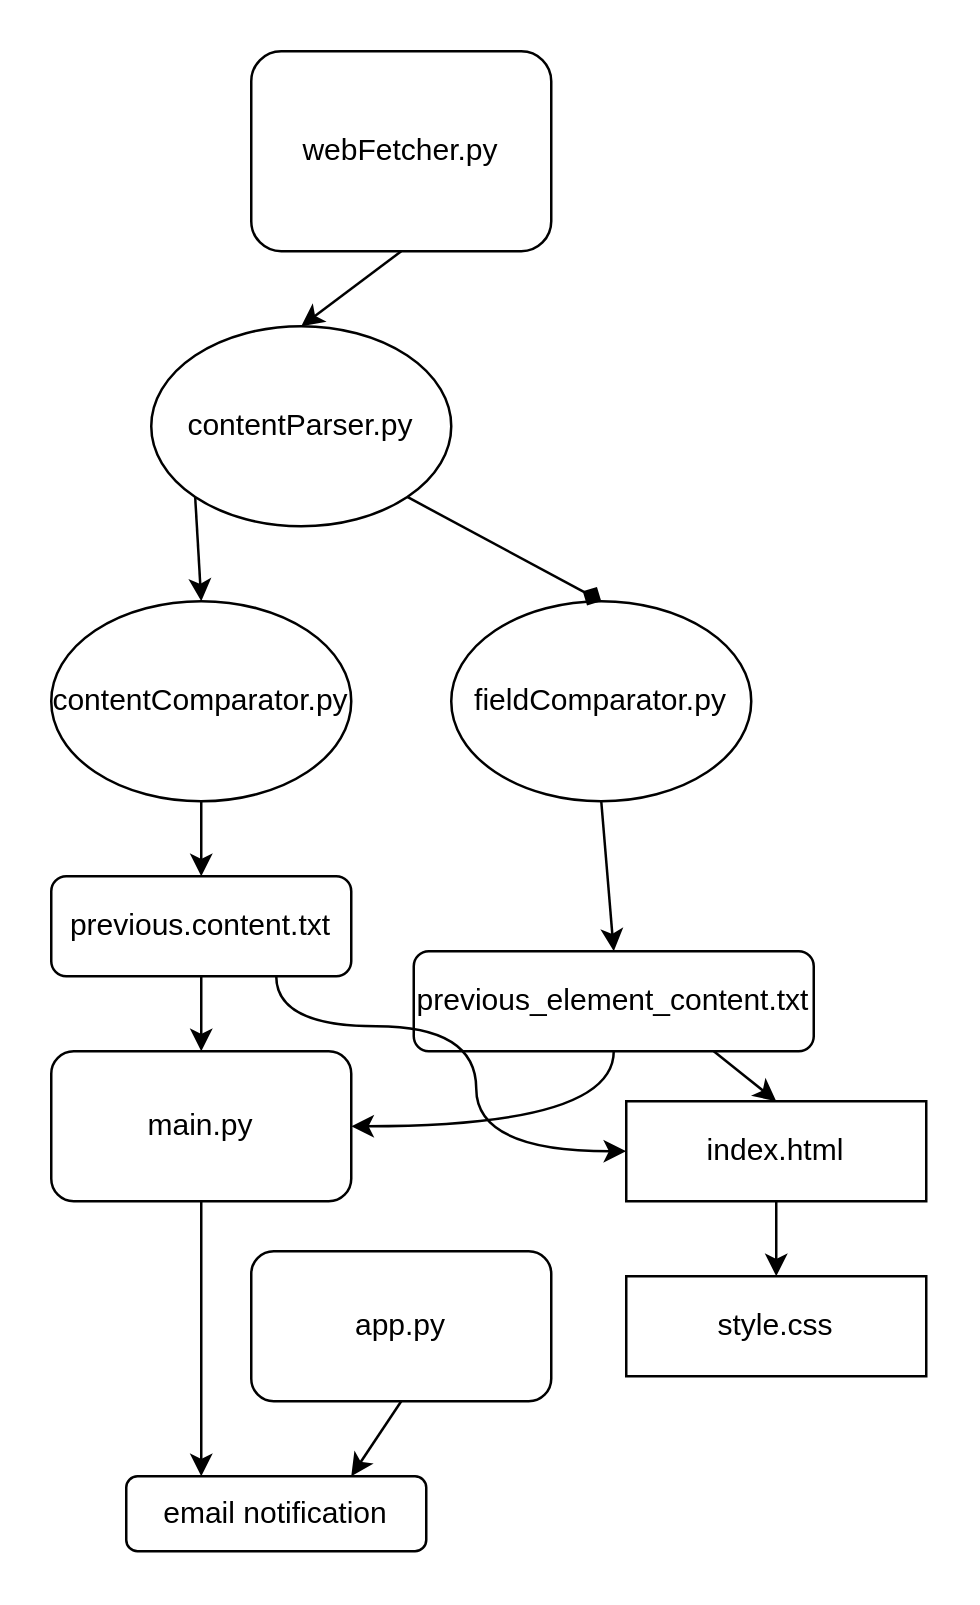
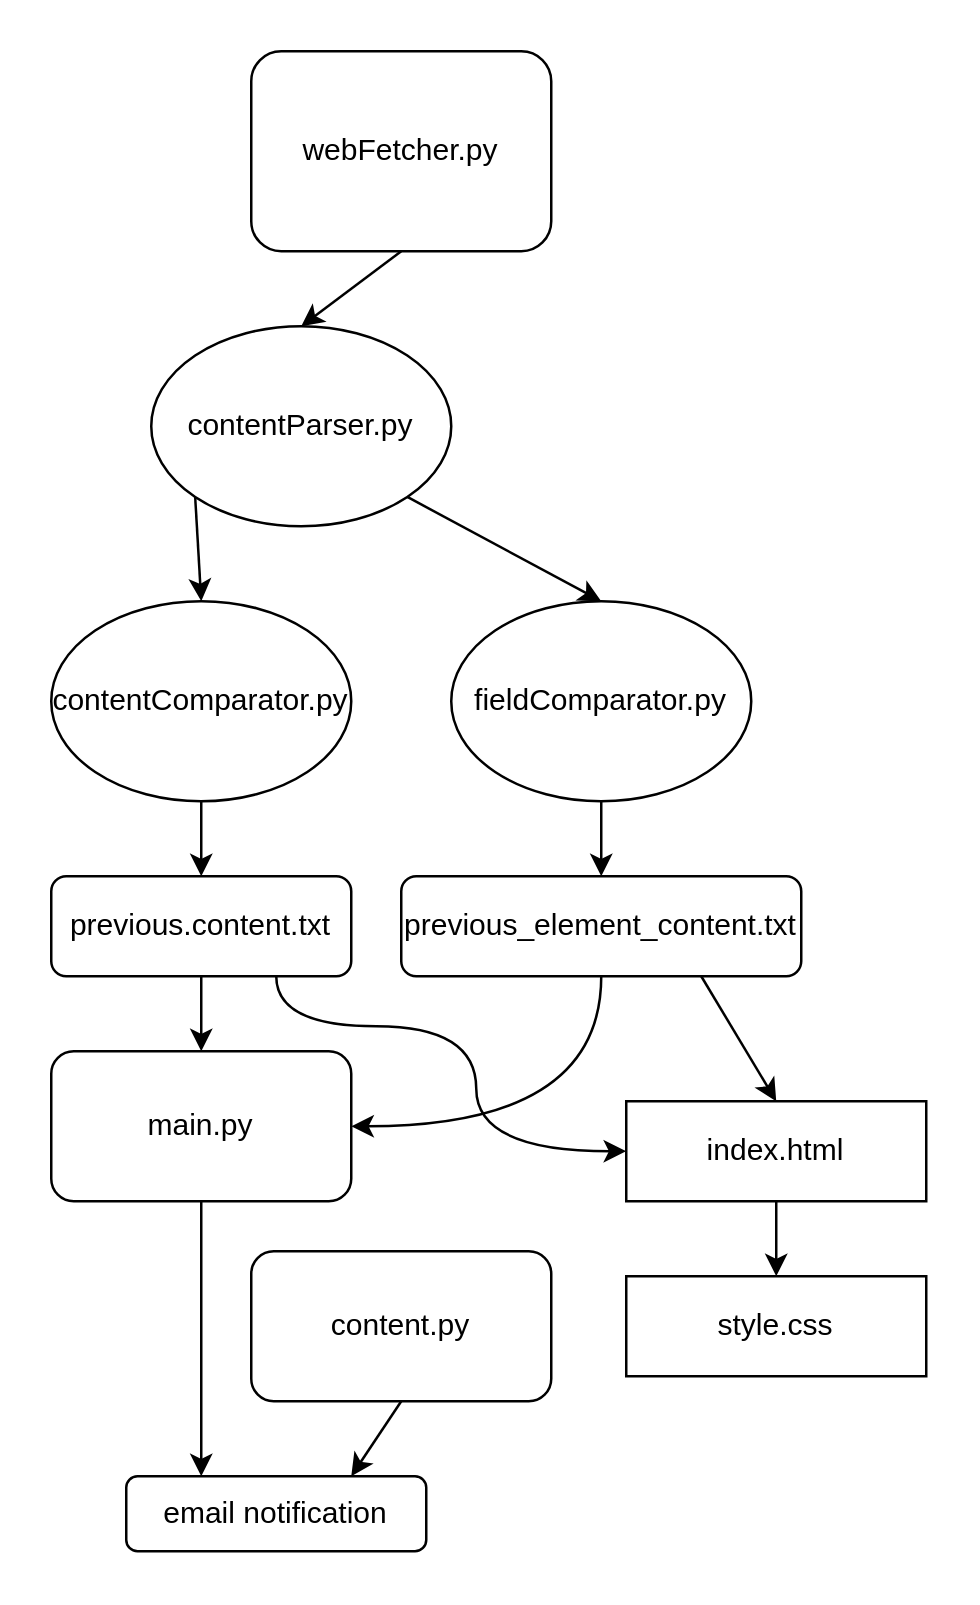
  <mxCell id="0" />
  <mxCell id="1" parent="0" />
  <mxCell id="2" value="webFetcher.py" style="whiteSpace=wrap;html=1;rounded=1;" vertex="1" parent="1"><mxGeometry x="100" y="20" width="120" height="80" as="geometry" /></mxCell>
  <mxCell id="3" value="contentParser.py" style="ellipse;whiteSpace=wrap;html=1;" vertex="1" parent="1"><mxGeometry x="60" y="130" width="120" height="80" as="geometry" /></mxCell>
  <mxCell id="4" value="contentComparator.py" style="ellipse;whiteSpace=wrap;html=1;" vertex="1" parent="1"><mxGeometry x="20" y="240" width="120" height="80" as="geometry" /></mxCell>
  <mxCell id="5" value="fieldComparator.py" style="ellipse;whiteSpace=wrap;html=1;" vertex="1" parent="1"><mxGeometry x="180" y="240" width="120" height="80" as="geometry" /></mxCell>
  <mxCell id="6" value="" style="endArrow=classic;html=1;rounded=0;exitX=0.5;exitY=1;exitDx=0;exitDy=0;entryX=0.5;entryY=0;entryDx=0;entryDy=0;" edge="1" parent="1" source="2" target="3"><mxGeometry width="50" height="50" relative="1" as="geometry"><mxPoint x="260" y="280" as="sourcePoint" /><mxPoint x="310" y="230" as="targetPoint" /></mxGeometry></mxCell>
- <mxCell id="7" value="" style="endArrow=diamond;html=1;rounded=0;exitX=1;exitY=1;exitDx=0;exitDy=0;entryX=0.5;entryY=0;entryDx=0;entryDy=0;" edge="1" parent="1" source="3" target="5"><mxGeometry width="50" height="50" relative="1" as="geometry"><mxPoint x="170" y="110" as="sourcePoint" /><mxPoint x="170" y="150" as="targetPoint" /></mxGeometry></mxCell>
+ <mxCell id="7" value="" style="endArrow=classic;html=1;rounded=0;exitX=1;exitY=1;exitDx=0;exitDy=0;entryX=0.5;entryY=0;entryDx=0;entryDy=0;" edge="1" parent="1" source="3" target="5"><mxGeometry width="50" height="50" relative="1" as="geometry"><mxPoint x="170" y="110" as="sourcePoint" /><mxPoint x="170" y="150" as="targetPoint" /></mxGeometry></mxCell>
  <mxCell id="8" value="" style="endArrow=classic;html=1;rounded=0;exitX=0;exitY=1;exitDx=0;exitDy=0;entryX=0.5;entryY=0;entryDx=0;entryDy=0;" edge="1" parent="1" source="3" target="4"><mxGeometry width="50" height="50" relative="1" as="geometry"><mxPoint x="180" y="120" as="sourcePoint" /><mxPoint x="180" y="160" as="targetPoint" /></mxGeometry></mxCell>
- <mxCell id="9" value="previous_element_content.txt" style="rounded=1;whiteSpace=wrap;html=1;" vertex="1" parent="1"><mxGeometry x="165" y="380" width="160" height="40" as="geometry" /></mxCell>
+ <mxCell id="9" value="previous_element_content.txt" style="rounded=1;whiteSpace=wrap;html=1;" vertex="1" parent="1"><mxGeometry x="160" y="350" width="160" height="40" as="geometry" /></mxCell>
  <mxCell id="10" value="previous.content.txt" style="rounded=1;whiteSpace=wrap;html=1;" vertex="1" parent="1"><mxGeometry x="20" y="350" width="120" height="40" as="geometry" /></mxCell>
  <mxCell id="11" value="" style="endArrow=classic;html=1;rounded=0;exitX=0.5;exitY=1;exitDx=0;exitDy=0;entryX=0.5;entryY=0;entryDx=0;entryDy=0;" edge="1" parent="1" source="5" target="9"><mxGeometry width="50" height="50" relative="1" as="geometry"><mxPoint x="260" y="280" as="sourcePoint" /><mxPoint x="310" y="230" as="targetPoint" /></mxGeometry></mxCell>
  <mxCell id="12" value="" style="endArrow=classic;html=1;rounded=0;exitX=0.5;exitY=1;exitDx=0;exitDy=0;entryX=0.5;entryY=0;entryDx=0;entryDy=0;" edge="1" parent="1" source="4" target="10"><mxGeometry width="50" height="50" relative="1" as="geometry"><mxPoint x="250" y="350" as="sourcePoint" /><mxPoint x="250" y="390" as="targetPoint" /></mxGeometry></mxCell>
  <mxCell id="13" value="main.py" style="rounded=1;whiteSpace=wrap;html=1;" vertex="1" parent="1"><mxGeometry x="20" y="420" width="120" height="60" as="geometry" /></mxCell>
  <mxCell id="14" value="" style="endArrow=classic;html=1;rounded=0;exitX=0.5;exitY=1;exitDx=0;exitDy=0;entryX=0.5;entryY=0;entryDx=0;entryDy=0;" edge="1" parent="1" source="10" target="13"><mxGeometry width="50" height="50" relative="1" as="geometry"><mxPoint x="90" y="330" as="sourcePoint" /><mxPoint x="90" y="360" as="targetPoint" /></mxGeometry></mxCell>
  <mxCell id="15" value="" style="endArrow=classic;html=1;rounded=0;exitX=0.5;exitY=1;exitDx=0;exitDy=0;entryX=1;entryY=0.5;entryDx=0;entryDy=0;edgeStyle=orthogonalEdgeStyle;curved=1;" edge="1" parent="1" source="9" target="13"><mxGeometry width="50" height="50" relative="1" as="geometry"><mxPoint x="250" y="400" as="sourcePoint" /><mxPoint x="150" y="460" as="targetPoint" /></mxGeometry></mxCell>
  <mxCell id="16" value="email notification" style="rounded=1;whiteSpace=wrap;html=1;" vertex="1" parent="1"><mxGeometry x="50" y="590" width="120" height="30" as="geometry" /></mxCell>
  <mxCell id="17" value="" style="endArrow=classic;html=1;rounded=0;exitX=0.5;exitY=1;exitDx=0;exitDy=0;entryX=0.25;entryY=0;entryDx=0;entryDy=0;" edge="1" parent="1" source="13" target="16"><mxGeometry width="50" height="50" relative="1" as="geometry"><mxPoint x="90" y="400" as="sourcePoint" /><mxPoint x="90" y="430" as="targetPoint" /></mxGeometry></mxCell>
  <mxCell id="18" value="" style="endArrow=classic;html=1;rounded=0;exitX=0.75;exitY=1;exitDx=0;exitDy=0;edgeStyle=orthogonalEdgeStyle;curved=1;entryX=0;entryY=0.5;entryDx=0;entryDy=0;" edge="1" parent="1" source="10" target="20"><mxGeometry width="50" height="50" relative="1" as="geometry"><mxPoint x="260" y="380" as="sourcePoint" /><mxPoint x="200" y="510" as="targetPoint" /><Array as="points"><mxPoint x="110" y="410" /><mxPoint x="190" y="410" /><mxPoint x="190" y="460" /></Array></mxGeometry></mxCell>
  <mxCell id="19" value="" style="endArrow=classic;html=1;rounded=0;exitX=0.75;exitY=1;exitDx=0;exitDy=0;entryX=0.5;entryY=0;entryDx=0;entryDy=0;" edge="1" parent="1" source="9" target="20"><mxGeometry width="50" height="50" relative="1" as="geometry"><mxPoint x="260" y="380" as="sourcePoint" /><mxPoint x="280" y="450" as="targetPoint" /></mxGeometry></mxCell>
  <mxCell id="20" value="index.html" style="rounded=0;whiteSpace=wrap;html=1;" vertex="1" parent="1"><mxGeometry x="250" y="440" width="120" height="40" as="geometry" /></mxCell>
  <mxCell id="21" value="style.css" style="rounded=0;whiteSpace=wrap;html=1;" vertex="1" parent="1"><mxGeometry x="250" y="510" width="120" height="40" as="geometry" /></mxCell>
  <mxCell id="22" value="" style="endArrow=classic;html=1;rounded=0;exitX=0.5;exitY=1;exitDx=0;exitDy=0;entryX=0.5;entryY=0;entryDx=0;entryDy=0;" edge="1" parent="1" source="20" target="21"><mxGeometry width="50" height="50" relative="1" as="geometry"><mxPoint x="90" y="490" as="sourcePoint" /><mxPoint x="90" y="520" as="targetPoint" /></mxGeometry></mxCell>
- <mxCell id="23" value="app.py" style="rounded=1;whiteSpace=wrap;html=1;" vertex="1" parent="1"><mxGeometry x="100" y="500" width="120" height="60" as="geometry" /></mxCell>
+ <mxCell id="23" value="content.py" style="rounded=1;whiteSpace=wrap;html=1;" vertex="1" parent="1"><mxGeometry x="100" y="500" width="120" height="60" as="geometry" /></mxCell>
  <mxCell id="24" value="" style="endArrow=classic;html=1;rounded=0;exitX=0.5;exitY=1;exitDx=0;exitDy=0;entryX=0.75;entryY=0;entryDx=0;entryDy=0;" edge="1" parent="1" source="23" target="16"><mxGeometry width="50" height="50" relative="1" as="geometry"><mxPoint x="260" y="540" as="sourcePoint" /><mxPoint x="230" y="540" as="targetPoint" /></mxGeometry></mxCell>
